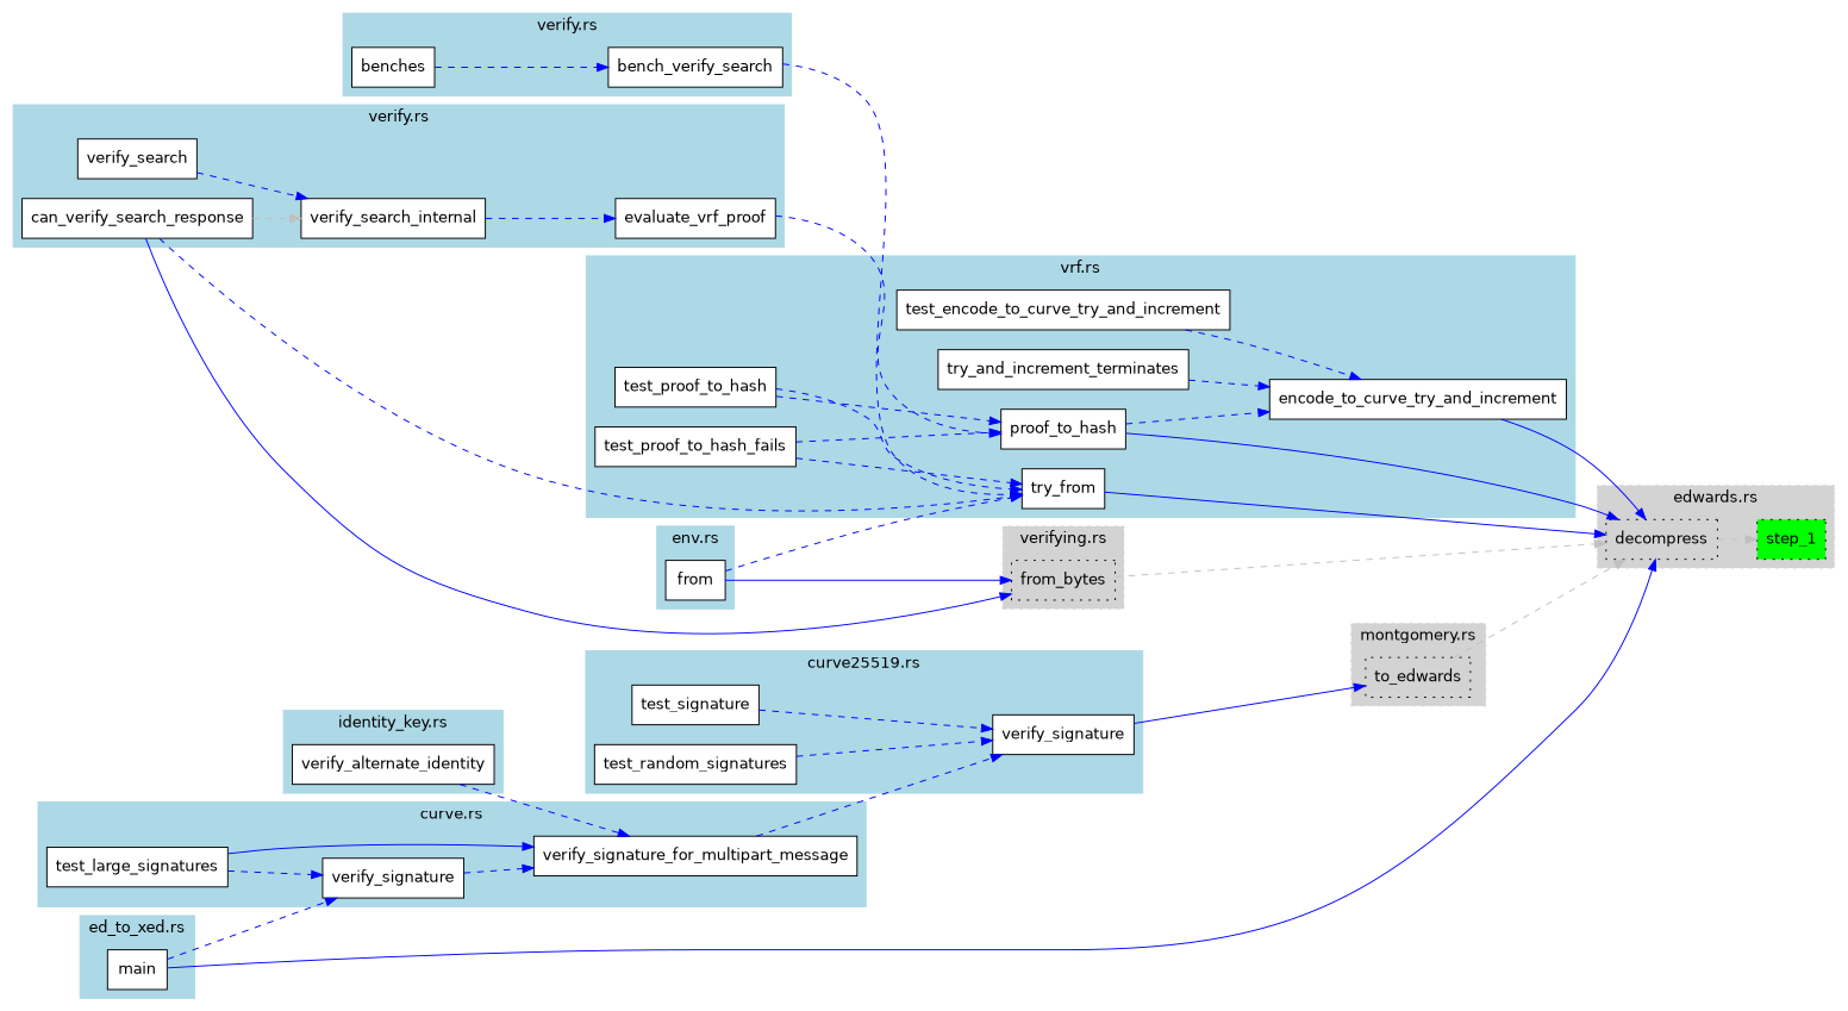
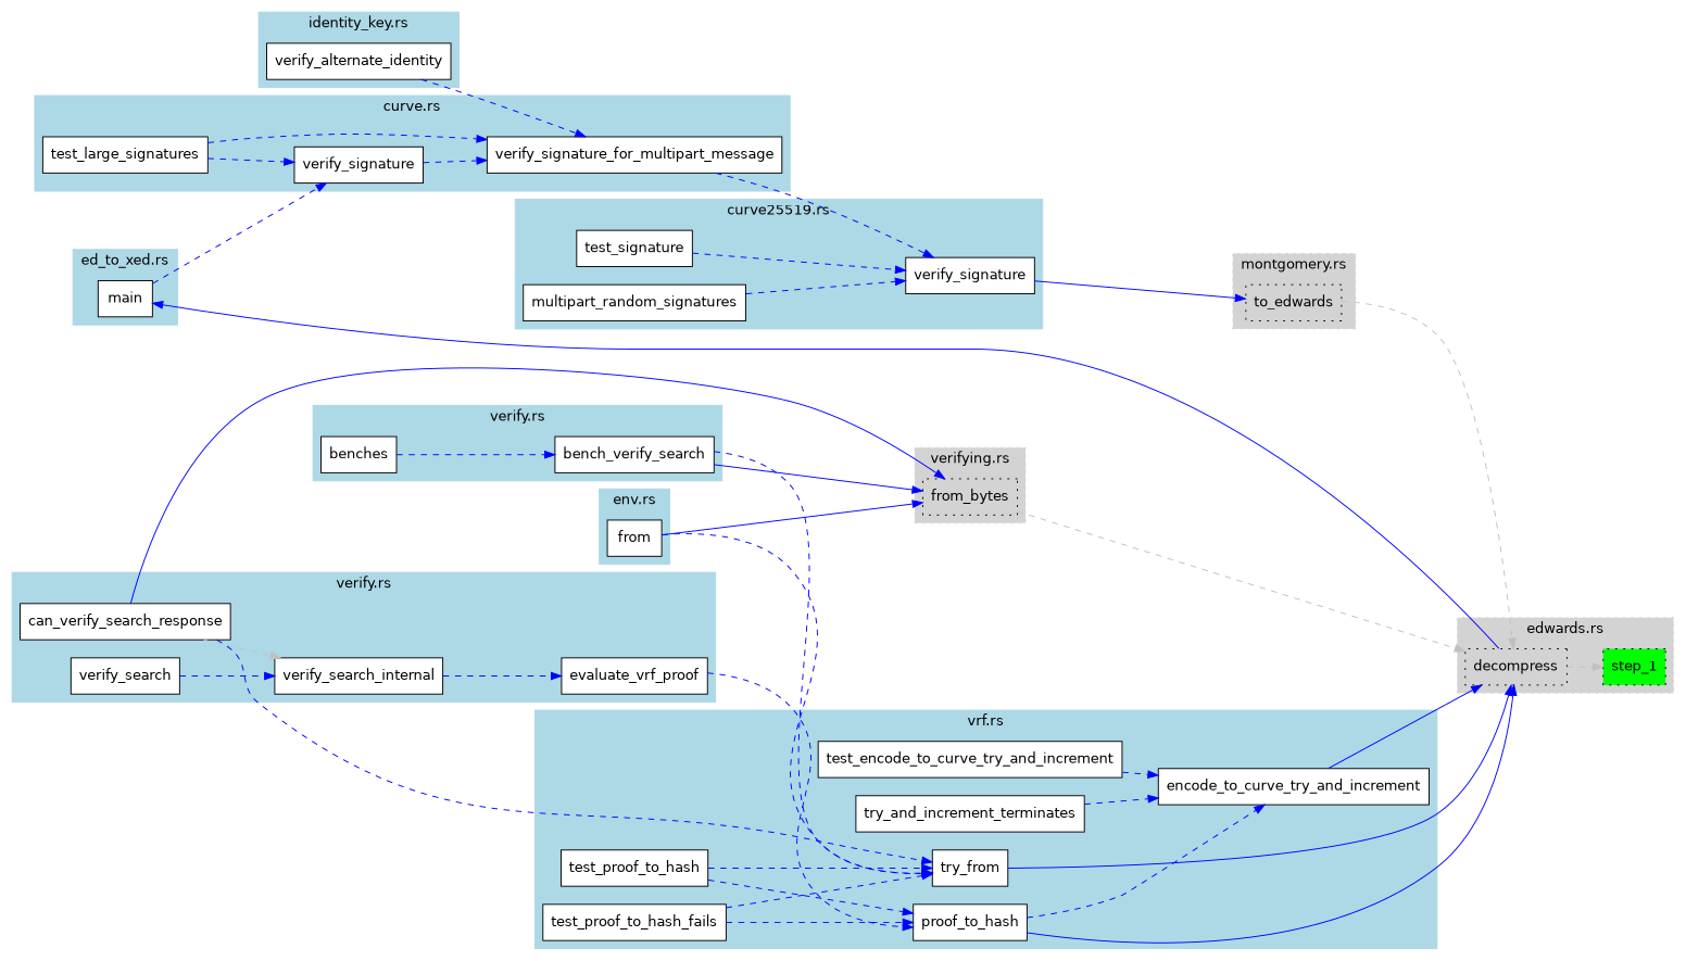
  digraph {
    rankdir=LR
    node [fillcolor=white fontname=Helvetica shape=box style=filled]
    edge [color=blue style=dashed]
    n1 [label=verify_signature_for_multipart_message]
    n2 [label=test_large_signatures]
    n3 [label=verify_signature]
    n4 [fillcolor=lightgray label=decompress style="filled,dotted"]
    n5 [fillcolor=green label=step_1 style="filled,dotted"]
    n6 [fillcolor=lightgray label=to_edwards style="filled,dotted"]
    n7 [fillcolor=lightgray label=from_bytes style="filled,dotted"]
    n8 [label=main]
    n9 [label=verify_signature]
    n10 [label=test_signature]
-   n11 [label=test_random_signatures]
+   n11 [label=multipart_random_signatures]
    n12 [label=bench_verify_search]
    n13 [label=benches]
    n14 [label=can_verify_search_response]
    n15 [label=verify_search_internal]
    n16 [label=evaluate_vrf_proof]
    n17 [label=verify_search]
    n18 [label=test_encode_to_curve_try_and_increment]
    n19 [label=proof_to_hash]
    n20 [label=try_from]
    n21 [label=try_and_increment_terminates]
    n22 [label=test_proof_to_hash]
    n23 [label=encode_to_curve_try_and_increment]
    n24 [label=test_proof_to_hash_fails]
    n25 [label=from]
    n26 [label=verify_alternate_identity]
    subgraph cluster_1 {
      color=lightblue
      fontname=Helvetica
      label="curve.rs"
      style=filled
      n1
      n2
      n3
    }
    subgraph cluster_2 {
      color=lightgrey
      fontname=Helvetica
      label="edwards.rs"
      style="filled,dotted"
      n4
      n5
    }
    subgraph cluster_3 {
      color=lightgrey
      fontname=Helvetica
      label="montgomery.rs"
      style="filled,dotted"
      n6
    }
    subgraph cluster_4 {
      color=lightgrey
      fontname=Helvetica
      label="verifying.rs"
      style="filled,dotted"
      n7
    }
    subgraph cluster_5 {
      color=lightblue
      fontname=Helvetica
      label="ed_to_xed.rs"
      style=filled
      n8
    }
    subgraph cluster_6 {
      color=lightblue
      fontname=Helvetica
      label="curve25519.rs"
      style=filled
      n9
      n10
      n11
    }
    subgraph cluster_7 {
      color=lightblue
      fontname=Helvetica
      label="verify.rs"
      style=filled
      n12
      n13
    }
    subgraph cluster_8 {
      color=lightblue
      fontname=Helvetica
      label="verify.rs"
      style=filled
      n14
      n15
      n16
      n17
    }
    subgraph cluster_9 {
      color=lightblue
      fontname=Helvetica
      label="vrf.rs"
      style=filled
      n18
      n19
      n20
      n21
      n22
      n23
      n24
    }
    subgraph cluster_10 {
      color=lightblue
      fontname=Helvetica
      label="env.rs"
      style=filled
      n25
    }
    subgraph cluster_11 {
      color=lightblue
      fontname=Helvetica
      label="identity_key.rs"
      style=filled
      n26
    }
    n1 -> n9
-   n2 -> n1 [style=solid]
+   n2 -> n1
    n2 -> n3
    n3 -> n1
    n4 -> n5 [color=gray]
    n6 -> n4 [color=gray]
    n7 -> n4 [color=gray]
    n8 -> n3
-   n8 -> n4 [style=""]
+   n4 -> n8 [style=""]
    n9 -> n6 [style=""]
    n10 -> n9
    n11 -> n9
+   n12 -> n7 [style=""]
    n12 -> n20
    n13 -> n12
    n14 -> n7 [style=""]
    n14 -> n15 [color=gray]
    n14 -> n20
    n15 -> n16
    n16 -> n19
    n17 -> n15
    n18 -> n23
    n19 -> n4 [style=""]
    n19 -> n23
    n20 -> n4 [style=""]
    n21 -> n23
    n22 -> n19
    n22 -> n20
    n23 -> n4 [style=""]
    n24 -> n19
    n24 -> n20
    n25 -> n7 [style=""]
    n25 -> n20
    n26 -> n1
  }
